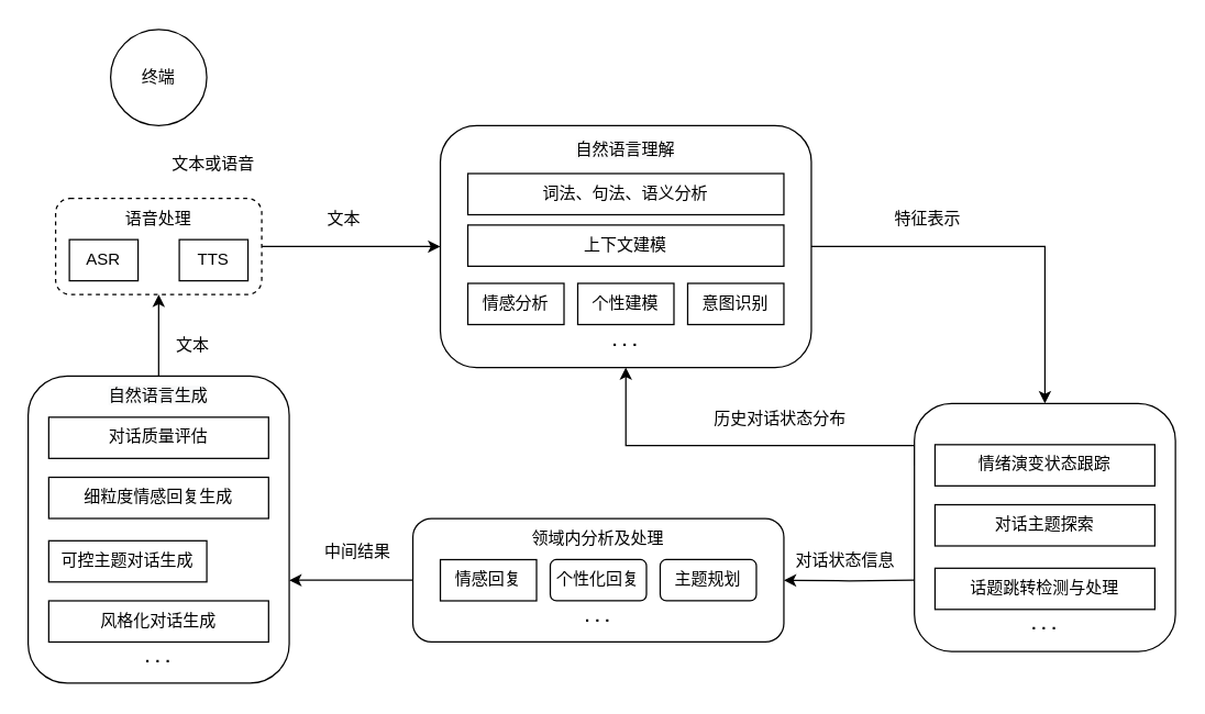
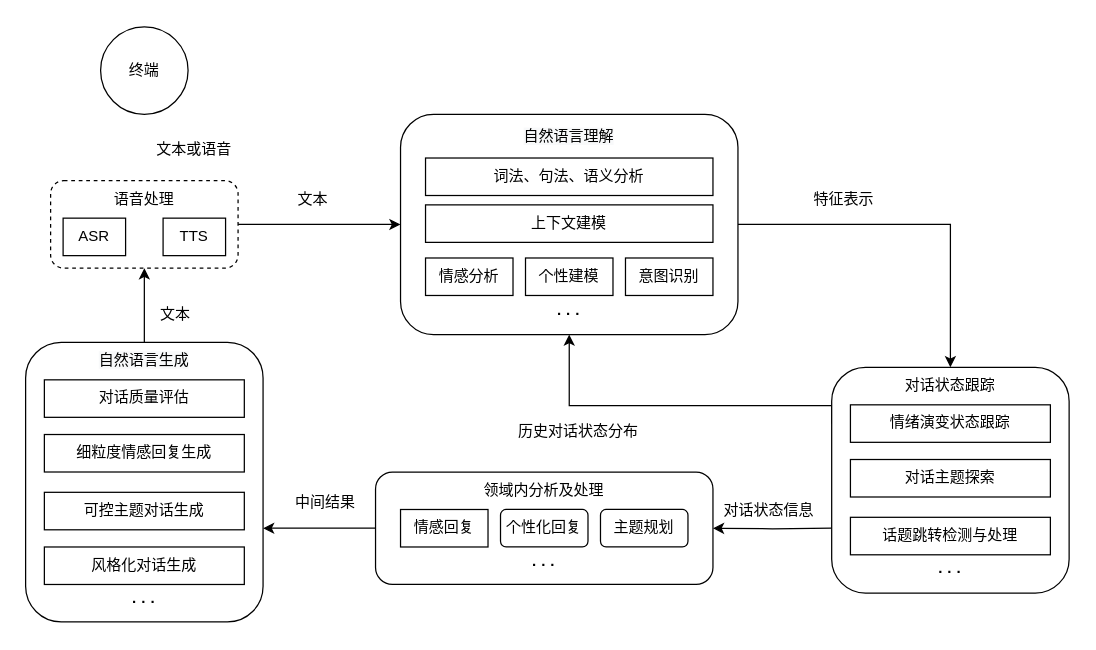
  <mxCell id="0" />
  <mxCell id="1" parent="0" />
  <mxCell id="2" style="edgeStyle=orthogonalEdgeStyle;rounded=0;orthogonalLoop=1;jettySize=auto;html=1;exitX=1;exitY=0.5;exitDx=0;exitDy=0;entryX=0.5;entryY=0;entryDx=0;entryDy=0;labelBackgroundColor=default;fontColor=default;strokeColor=default;" edge="1" parent="1" source="3" target="19"><mxGeometry relative="1" as="geometry" /></mxCell>
  <mxCell id="3" value="" style="rounded=1;whiteSpace=wrap;html=1;fillColor=default;strokeColor=default;fontColor=default;" vertex="1" parent="1"><mxGeometry x="320" y="90.88" width="270" height="176.25" as="geometry" /></mxCell>
  <mxCell id="4" value="&lt;span&gt;终端&lt;/span&gt;" style="ellipse;whiteSpace=wrap;html=1;aspect=fixed;fontColor=default;strokeColor=default;fillColor=default;" vertex="1" parent="1"><mxGeometry x="80" y="20.88" width="70" height="70" as="geometry" /></mxCell>
  <mxCell id="5" style="edgeStyle=orthogonalEdgeStyle;rounded=0;orthogonalLoop=1;jettySize=auto;html=1;exitX=1;exitY=0.5;exitDx=0;exitDy=0;entryX=0;entryY=0.5;entryDx=0;entryDy=0;labelBackgroundColor=default;fontColor=default;strokeColor=default;" edge="1" parent="1" source="6" target="3"><mxGeometry relative="1" as="geometry" /></mxCell>
  <mxCell id="6" value="" style="rounded=1;whiteSpace=wrap;html=1;fontColor=default;strokeColor=default;fillColor=default;dashed=1;" vertex="1" parent="1"><mxGeometry x="40" y="144" width="150" height="70" as="geometry" /></mxCell>
  <mxCell id="7" value="ASR" style="rounded=0;whiteSpace=wrap;html=1;fontColor=default;strokeColor=default;fillColor=default;" vertex="1" parent="1"><mxGeometry x="50" y="174" width="50" height="30" as="geometry" /></mxCell>
  <mxCell id="8" value="TTS" style="rounded=0;whiteSpace=wrap;html=1;fontColor=default;strokeColor=default;fillColor=default;" vertex="1" parent="1"><mxGeometry x="130" y="174" width="50" height="30" as="geometry" /></mxCell>
  <mxCell id="9" value="文本或语音" style="text;html=1;strokeColor=none;fillColor=none;align=center;verticalAlign=middle;whiteSpace=wrap;rounded=0;fontColor=default;" vertex="1" parent="1"><mxGeometry x="115" y="104" width="80" height="30" as="geometry" /></mxCell>
  <mxCell id="10" value="语音处理" style="text;html=1;strokeColor=none;fillColor=none;align=center;verticalAlign=middle;whiteSpace=wrap;rounded=0;fontColor=default;" vertex="1" parent="1"><mxGeometry x="85" y="144" width="60" height="30" as="geometry" /></mxCell>
  <mxCell id="11" value="文本" style="text;html=1;strokeColor=none;fillColor=none;align=center;verticalAlign=middle;whiteSpace=wrap;rounded=0;fontColor=default;" vertex="1" parent="1"><mxGeometry x="210" y="144" width="80" height="30" as="geometry" /></mxCell>
  <mxCell id="12" value="词法、句法、语义分析" style="rounded=0;whiteSpace=wrap;html=1;fontColor=default;strokeColor=default;fillColor=default;" vertex="1" parent="1"><mxGeometry x="340" y="125.88" width="230" height="30" as="geometry" /></mxCell>
  <mxCell id="13" value="情感分析" style="rounded=0;whiteSpace=wrap;html=1;fontColor=default;strokeColor=default;fillColor=default;" vertex="1" parent="1"><mxGeometry x="340" y="205.88" width="70" height="30" as="geometry" /></mxCell>
  <mxCell id="14" value="意图识别" style="rounded=0;whiteSpace=wrap;html=1;fontColor=default;strokeColor=default;fillColor=default;" vertex="1" parent="1"><mxGeometry x="500" y="205.88" width="70" height="30" as="geometry" /></mxCell>
  <mxCell id="15" value="上下文建模" style="rounded=0;whiteSpace=wrap;html=1;fontColor=default;strokeColor=default;fillColor=default;" vertex="1" parent="1"><mxGeometry x="340" y="163.38" width="230" height="30" as="geometry" /></mxCell>
  <mxCell id="16" value="个性建模" style="rounded=0;whiteSpace=wrap;html=1;fontColor=default;strokeColor=default;fillColor=default;" vertex="1" parent="1"><mxGeometry x="420" y="205.88" width="70" height="30" as="geometry" /></mxCell>
  <mxCell id="17" style="edgeStyle=orthogonalEdgeStyle;rounded=0;orthogonalLoop=1;jettySize=auto;html=1;exitX=0;exitY=0.25;exitDx=0;exitDy=0;entryX=0.5;entryY=1;entryDx=0;entryDy=0;labelBackgroundColor=default;fontColor=default;strokeColor=default;" edge="1" parent="1" source="19" target="3"><mxGeometry relative="1" as="geometry"><Array as="points"><mxPoint x="665" y="324" /><mxPoint x="455" y="324" /></Array></mxGeometry></mxCell>
  <mxCell id="18" style="edgeStyle=orthogonalEdgeStyle;rounded=0;orthogonalLoop=1;jettySize=auto;html=1;exitX=0;exitY=0.5;exitDx=0;exitDy=0;entryX=1;entryY=0.5;entryDx=0;entryDy=0;labelBackgroundColor=default;fontColor=default;strokeColor=default;" edge="1" parent="1" target="24"><mxGeometry relative="1" as="geometry"><mxPoint x="665" y="422.135" as="sourcePoint" /></mxGeometry></mxCell>
  <mxCell id="19" value="" style="rounded=1;whiteSpace=wrap;html=1;fontColor=default;strokeColor=default;fillColor=default;" vertex="1" parent="1"><mxGeometry x="665" y="293.38" width="190" height="180.62" as="geometry" /></mxCell>
  <mxCell id="20" value="特征表示" style="text;html=1;strokeColor=none;fillColor=none;align=center;verticalAlign=middle;whiteSpace=wrap;rounded=0;fontColor=default;" vertex="1" parent="1"><mxGeometry x="635" y="144" width="80" height="30" as="geometry" /></mxCell>
- <mxCell id="21" value="历史对话状态分布" style="text;html=1;strokeColor=none;fillColor=none;align=center;verticalAlign=middle;whiteSpace=wrap;rounded=0;fontColor=default;" vertex="1" parent="1"><mxGeometry x="515" y="290.25" width="105" height="30" as="geometry" /></mxCell>
+ <mxCell id="21" value="历史对话状态分布" style="text;html=1;strokeColor=none;fillColor=none;align=center;verticalAlign=middle;whiteSpace=wrap;rounded=0;fontColor=default;" vertex="1" parent="1"><mxGeometry x="410" y="330.25" width="105" height="30" as="geometry" /></mxCell>
  <mxCell id="22" value="情绪演变状态跟踪" style="rounded=0;whiteSpace=wrap;html=1;fontColor=default;strokeColor=default;fillColor=default;" vertex="1" parent="1"><mxGeometry x="680" y="323.38" width="160" height="30" as="geometry" /></mxCell>
  <mxCell id="23" style="edgeStyle=orthogonalEdgeStyle;rounded=0;orthogonalLoop=1;jettySize=auto;html=1;exitX=0;exitY=0.5;exitDx=0;exitDy=0;entryX=1;entryY=0.5;entryDx=0;entryDy=0;labelBackgroundColor=default;fontColor=default;strokeColor=default;" edge="1" parent="1" source="24"><mxGeometry relative="1" as="geometry"><mxPoint x="210" y="422.135" as="targetPoint" /></mxGeometry></mxCell>
  <mxCell id="24" value="" style="rounded=1;whiteSpace=wrap;html=1;fillColor=default;strokeColor=default;fontColor=default;labelBackgroundColor=default;" vertex="1" parent="1"><mxGeometry x="300" y="377.13" width="270" height="90" as="geometry" /></mxCell>
  <mxCell id="25" value="情感回复" style="rounded=0;whiteSpace=wrap;html=1;fontColor=default;strokeColor=default;fillColor=default;labelBackgroundColor=default;" vertex="1" parent="1"><mxGeometry x="320" y="407.13" width="70" height="30" as="geometry" /></mxCell>
  <mxCell id="26" value="主题规划" style="whiteSpace=wrap;html=1;fontColor=default;strokeColor=default;fillColor=default;labelBackgroundColor=default;rounded=1;" vertex="1" parent="1"><mxGeometry x="480" y="407.13" width="70" height="30" as="geometry" /></mxCell>
  <mxCell id="27" value="个性化回复" style="whiteSpace=wrap;html=1;fontColor=default;strokeColor=default;fillColor=default;labelBackgroundColor=default;rounded=1;" vertex="1" parent="1"><mxGeometry x="400" y="407.13" width="70" height="30" as="geometry" /></mxCell>
  <mxCell id="28" value="" style="rounded=1;whiteSpace=wrap;html=1;fontColor=default;strokeColor=default;fillColor=default;" vertex="1" parent="1"><mxGeometry x="20" y="273.38" width="190" height="223.75" as="geometry" /></mxCell>
  <mxCell id="29" value="对话质量评估" style="rounded=0;whiteSpace=wrap;html=1;fontColor=default;strokeColor=default;fillColor=default;" vertex="1" parent="1"><mxGeometry x="35" y="303.38" width="160" height="30" as="geometry" /></mxCell>
  <mxCell id="30" style="edgeStyle=orthogonalEdgeStyle;rounded=0;orthogonalLoop=1;jettySize=auto;html=1;exitX=0.5;exitY=0;exitDx=0;exitDy=0;entryX=0.5;entryY=1;entryDx=0;entryDy=0;labelBackgroundColor=default;fontColor=default;strokeColor=default;" edge="1" parent="1" source="31" target="6"><mxGeometry relative="1" as="geometry" /></mxCell>
  <mxCell id="31" value="&lt;span style=&quot;font-size: 12px ; font-style: normal ; font-weight: 400 ; letter-spacing: normal ; text-align: center ; text-indent: 0px ; text-transform: none ; word-spacing: 0px ; font-family: &amp;quot;helvetica&amp;quot; ; background-color: rgb(248 , 249 , 250) ; display: inline ; float: none&quot;&gt;自然语言生成&lt;/span&gt;" style="text;html=1;strokeColor=none;fillColor=none;align=center;verticalAlign=middle;whiteSpace=wrap;rounded=0;dashed=1;fontColor=default;" vertex="1" parent="1"><mxGeometry x="45" y="273.38" width="140" height="30" as="geometry" /></mxCell>
  <mxCell id="32" value="文本" style="text;html=1;strokeColor=none;fillColor=none;align=center;verticalAlign=middle;whiteSpace=wrap;rounded=0;fontColor=default;" vertex="1" parent="1"><mxGeometry x="100" y="235.88" width="80" height="30" as="geometry" /></mxCell>
  <mxCell id="33" value="&lt;b&gt;· · ·&lt;/b&gt;" style="text;html=1;strokeColor=none;fillColor=none;align=center;verticalAlign=middle;whiteSpace=wrap;rounded=0;fontColor=default;" vertex="1" parent="1"><mxGeometry x="415" y="235.88" width="80" height="30" as="geometry" /></mxCell>
  <mxCell id="34" value="&lt;span style=&quot;font-size: 12px ; font-style: normal ; font-weight: 400 ; letter-spacing: normal ; text-align: center ; text-indent: 0px ; text-transform: none ; word-spacing: 0px ; font-family: &amp;#34;helvetica&amp;#34; ; background-color: rgb(248 , 249 , 250) ; display: inline ; float: none&quot;&gt;自然语言理解&lt;/span&gt;" style="text;html=1;strokeColor=none;fillColor=none;align=center;verticalAlign=middle;whiteSpace=wrap;rounded=0;dashed=1;fontColor=default;" vertex="1" parent="1"><mxGeometry x="385" y="94" width="140" height="30" as="geometry" /></mxCell>
  <mxCell id="35" value="对话主题探索" style="rounded=0;whiteSpace=wrap;html=1;fontColor=default;strokeColor=default;fillColor=default;" vertex="1" parent="1"><mxGeometry x="680" y="367.13" width="160" height="30" as="geometry" /></mxCell>
  <mxCell id="36" value="细粒度情感回复生成" style="rounded=0;whiteSpace=wrap;html=1;fontColor=default;strokeColor=default;fillColor=default;" vertex="1" parent="1"><mxGeometry x="35" y="347.13" width="160" height="30" as="geometry" /></mxCell>
- <mxCell id="37" value="可控主题对话生成" style="rounded=0;whiteSpace=wrap;html=1;fontColor=default;strokeColor=default;fillColor=default;" vertex="1" parent="1"><mxGeometry x="35" y="393.38" width="115" height="30" as="geometry" /></mxCell>
+ <mxCell id="37" value="可控主题对话生成" style="rounded=0;whiteSpace=wrap;html=1;fontColor=default;strokeColor=default;fillColor=default;" vertex="1" parent="1"><mxGeometry x="35" y="393.38" width="160" height="30" as="geometry" /></mxCell>
  <mxCell id="38" value="风格化对话生成" style="rounded=0;whiteSpace=wrap;html=1;fontColor=default;strokeColor=default;fillColor=default;" vertex="1" parent="1"><mxGeometry x="35" y="437.13" width="160" height="30" as="geometry" /></mxCell>
  <mxCell id="39" value="&lt;b&gt;· · ·&lt;/b&gt;" style="text;html=1;strokeColor=none;fillColor=none;align=center;verticalAlign=middle;whiteSpace=wrap;rounded=0;fontColor=default;" vertex="1" parent="1"><mxGeometry x="75" y="467.13" width="80" height="30" as="geometry" /></mxCell>
  <mxCell id="40" value="话题跳转检测与处理" style="rounded=0;whiteSpace=wrap;html=1;fontColor=default;strokeColor=default;fillColor=default;" vertex="1" parent="1"><mxGeometry x="680" y="413.38" width="160" height="30" as="geometry" /></mxCell>
  <mxCell id="41" value="&lt;b&gt;· · ·&lt;/b&gt;" style="text;html=1;strokeColor=none;fillColor=none;align=center;verticalAlign=middle;whiteSpace=wrap;rounded=0;fontColor=default;" vertex="1" parent="1"><mxGeometry x="720" y="443.38" width="80" height="30" as="geometry" /></mxCell>
+ <mxCell id="42" value="&lt;span style=&quot;font-family: &amp;quot;helvetica&amp;quot;&quot;&gt;对话状态跟踪&lt;/span&gt;" style="text;html=1;strokeColor=none;fillColor=none;align=center;verticalAlign=middle;whiteSpace=wrap;rounded=0;dashed=1;fontColor=default;" vertex="1" parent="1"><mxGeometry x="690" y="293.38" width="140" height="30" as="geometry" /></mxCell>
  <mxCell id="43" value="&lt;span style=&quot;background-color: rgb(255 , 255 , 255)&quot;&gt;对话状态信息&lt;/span&gt;" style="text;html=1;strokeColor=none;fillColor=none;align=center;verticalAlign=middle;whiteSpace=wrap;rounded=0;fontColor=default;" vertex="1" parent="1"><mxGeometry x="575" y="393.38" width="80" height="30" as="geometry" /></mxCell>
  <mxCell id="44" value="&lt;span style=&quot;background-color: rgb(255 , 255 , 255)&quot;&gt;中间结果&lt;/span&gt;" style="text;html=1;strokeColor=none;fillColor=none;align=center;verticalAlign=middle;whiteSpace=wrap;rounded=0;fontColor=default;" vertex="1" parent="1"><mxGeometry x="220" y="387.13" width="80" height="30" as="geometry" /></mxCell>
  <mxCell id="45" value="&lt;span style=&quot;font-family: &amp;quot;helvetica&amp;quot; ; background-color: rgb(255 , 255 , 255)&quot;&gt;领域内分析及处理&lt;/span&gt;" style="text;html=1;strokeColor=none;fillColor=none;align=center;verticalAlign=middle;whiteSpace=wrap;rounded=0;dashed=1;fontColor=default;" vertex="1" parent="1"><mxGeometry x="365" y="377.13" width="140" height="30" as="geometry" /></mxCell>
  <mxCell id="46" value="&lt;b&gt;· · ·&lt;/b&gt;" style="text;html=1;strokeColor=none;fillColor=none;align=center;verticalAlign=middle;whiteSpace=wrap;rounded=0;fontColor=default;" vertex="1" parent="1"><mxGeometry x="395" y="437.13" width="80" height="30" as="geometry" /></mxCell>
